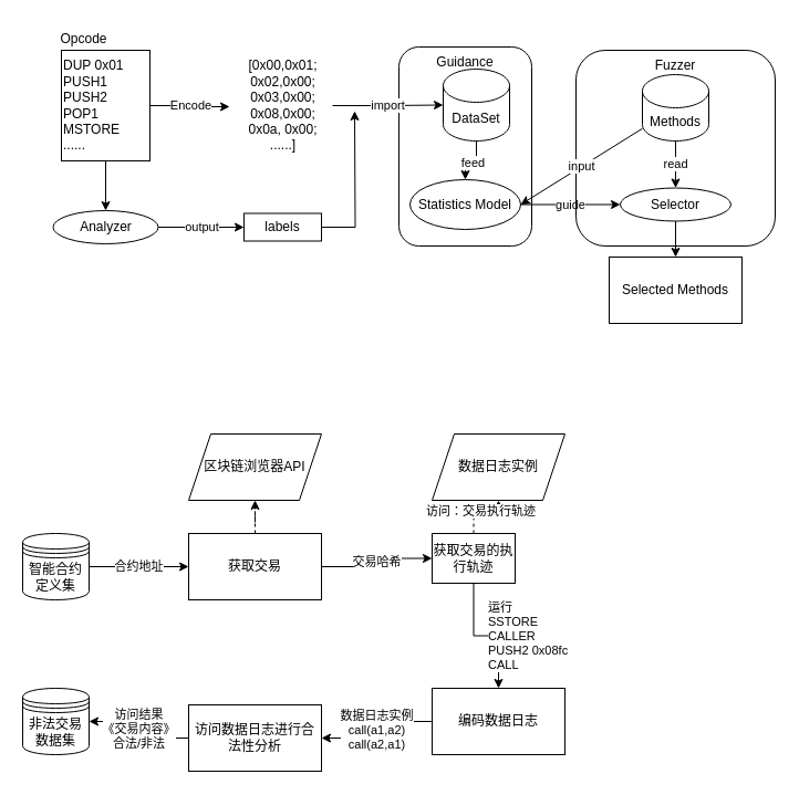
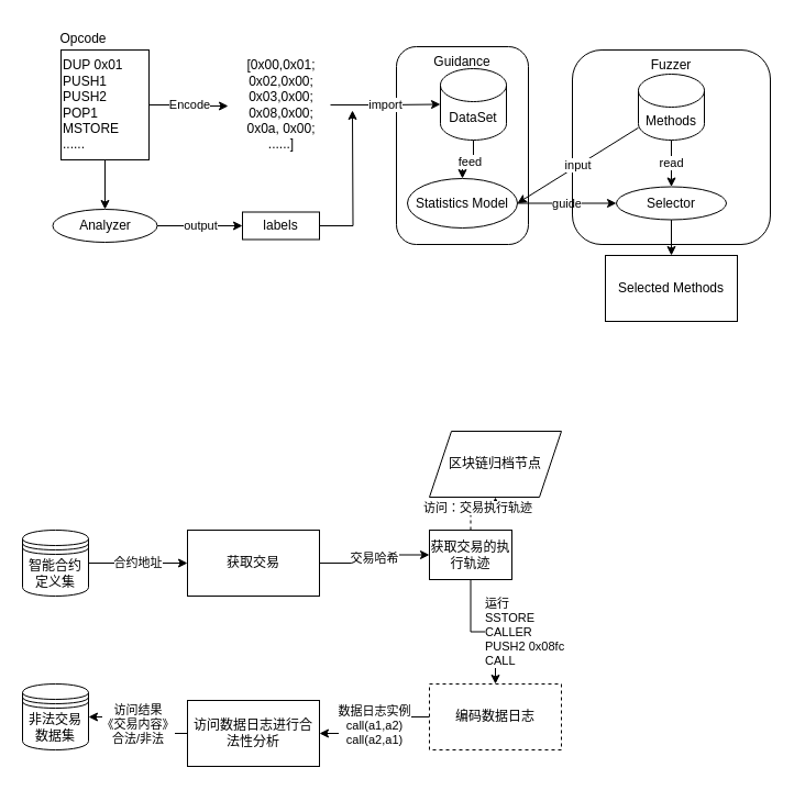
  <mxCell id="0" />
  <mxCell id="1" parent="0" />
  <mxCell id="2" value="&lt;div align=&quot;center&quot;&gt;Guidance&lt;/div&gt;" style="rounded=1;whiteSpace=wrap;html=1;fontColor=none;fillColor=none;verticalAlign=top;align=center;" vertex="1" parent="1"><mxGeometry x="360" y="42" width="120" height="180" as="geometry" /></mxCell>
  <mxCell id="3" value="合约地址" style="edgeStyle=orthogonalEdgeStyle;rounded=0;orthogonalLoop=1;jettySize=auto;html=1;" parent="1" source="4" target="7" edge="1"><mxGeometry relative="1" as="geometry" /></mxCell>
  <mxCell id="4" value="智能合约定义集" style="shape=datastore;whiteSpace=wrap;html=1;" parent="1" vertex="1"><mxGeometry x="20" y="482" width="60" height="60" as="geometry" /></mxCell>
- <mxCell id="5" value="" style="edgeStyle=orthogonalEdgeStyle;rounded=0;orthogonalLoop=1;jettySize=auto;html=1;dashed=1;" parent="1" source="7" target="8" edge="1"><mxGeometry relative="1" as="geometry" /></mxCell>
  <mxCell id="6" value="交易哈希" style="edgeStyle=orthogonalEdgeStyle;rounded=0;orthogonalLoop=1;jettySize=auto;html=1;" parent="1" source="7" target="11" edge="1"><mxGeometry relative="1" as="geometry" /></mxCell>
  <mxCell id="7" value="获取交易" style="whiteSpace=wrap;html=1;" parent="1" vertex="1"><mxGeometry x="170" y="482" width="120" height="60" as="geometry" /></mxCell>
- <mxCell id="8" value="区块链浏览器API" style="shape=parallelogram;perimeter=parallelogramPerimeter;whiteSpace=wrap;html=1;fixedSize=1;" parent="1" vertex="1"><mxGeometry x="170" y="392" width="120" height="60" as="geometry" /></mxCell>
  <mxCell id="9" value="访问：交易执行轨迹" style="edgeStyle=orthogonalEdgeStyle;rounded=0;orthogonalLoop=1;jettySize=auto;html=1;dashed=1;" parent="1" source="11" target="12" edge="1"><mxGeometry relative="1" as="geometry" /></mxCell>
  <mxCell id="10" value="&lt;div align=&quot;left&quot;&gt;运行&lt;/div&gt;&lt;div align=&quot;left&quot;&gt;SSTORE&lt;/div&gt;&lt;div align=&quot;left&quot;&gt;CALLER&lt;/div&gt;&lt;div align=&quot;left&quot;&gt;PUSH2 0x08fc&lt;/div&gt;&lt;div align=&quot;left&quot;&gt;CALL&lt;br&gt;&lt;/div&gt;" style="edgeStyle=orthogonalEdgeStyle;rounded=0;orthogonalLoop=1;jettySize=auto;html=1;align=left;" parent="1" source="11" target="14" edge="1"><mxGeometry relative="1" as="geometry" /></mxCell>
  <mxCell id="11" value="获取交易的执行轨迹" style="whiteSpace=wrap;html=1;" parent="1" vertex="1"><mxGeometry x="390" y="482" width="75" height="45" as="geometry" /></mxCell>
- <mxCell id="12" value="数据日志实例" style="shape=parallelogram;perimeter=parallelogramPerimeter;whiteSpace=wrap;html=1;fixedSize=1;" parent="1" vertex="1"><mxGeometry x="390" y="392" width="120" height="60" as="geometry" /></mxCell>
+ <mxCell id="12" value="区块链归档节点" style="shape=parallelogram;perimeter=parallelogramPerimeter;whiteSpace=wrap;html=1;fixedSize=1;" parent="1" vertex="1"><mxGeometry x="390" y="392" width="120" height="60" as="geometry" /></mxCell>
  <mxCell id="13" value="&lt;div&gt;数据日志实例&lt;/div&gt;&lt;div&gt;call(a1,a2)&lt;/div&gt;&lt;div&gt;call(a2,a1)&lt;br&gt;&lt;/div&gt;" style="edgeStyle=orthogonalEdgeStyle;rounded=0;orthogonalLoop=1;jettySize=auto;html=1;" parent="1" source="14" target="16" edge="1"><mxGeometry relative="1" as="geometry" /></mxCell>
- <mxCell id="14" value="编码数据日志" style="whiteSpace=wrap;html=1;" parent="1" vertex="1"><mxGeometry x="390" y="622" width="120" height="60" as="geometry" /></mxCell>
+ <mxCell id="14" value="编码数据日志" style="whiteSpace=wrap;html=1;dashed=1;" parent="1" vertex="1"><mxGeometry x="390" y="622" width="120" height="60" as="geometry" /></mxCell>
  <mxCell id="15" value="&lt;div&gt;访问结果&lt;/div&gt;&lt;div&gt;《交易内容》&lt;br&gt;&lt;/div&gt;&lt;div&gt;合法/非法&lt;br&gt;&lt;/div&gt;" style="edgeStyle=orthogonalEdgeStyle;rounded=0;orthogonalLoop=1;jettySize=auto;html=1;" parent="1" source="16" target="17" edge="1"><mxGeometry relative="1" as="geometry" /></mxCell>
  <mxCell id="16" value="访问数据日志进行合法性分析" style="whiteSpace=wrap;html=1;" parent="1" vertex="1"><mxGeometry x="170" y="637" width="120" height="60" as="geometry" /></mxCell>
  <mxCell id="17" value="非法交易数据集" style="shape=datastore;whiteSpace=wrap;html=1;" parent="1" vertex="1"><mxGeometry x="20" y="622" width="60" height="60" as="geometry" /></mxCell>
  <mxCell id="18" value="" style="group" vertex="1" connectable="0" parent="1"><mxGeometry x="40" y="20" width="95" height="125" as="geometry" /></mxCell>
  <mxCell id="19" value="&lt;div&gt;DUP 0x01&lt;/div&gt;&lt;div&gt;PUSH1&lt;/div&gt;&lt;div&gt;PUSH2&lt;/div&gt;&lt;div&gt;POP1&lt;/div&gt;&lt;div&gt;MSTORE&lt;/div&gt;&lt;div&gt;......&lt;br&gt;&lt;/div&gt;" style="whiteSpace=wrap;html=1;align=left;" vertex="1" parent="18"><mxGeometry x="15" y="25" width="80" height="100" as="geometry" /></mxCell>
  <mxCell id="20" value="Opcode" style="text;html=1;align=center;verticalAlign=middle;resizable=0;points=[];autosize=1;strokeColor=none;fillColor=none;" vertex="1" parent="18"><mxGeometry width="70" height="30" as="geometry" /></mxCell>
  <mxCell id="21" value="Encode" style="edgeStyle=orthogonalEdgeStyle;rounded=0;orthogonalLoop=1;jettySize=auto;html=1;entryX=-0.033;entryY=0.51;entryDx=0;entryDy=0;entryPerimeter=0;" edge="1" parent="1" source="19" target="23"><mxGeometry relative="1" as="geometry"><mxPoint x="195" y="95" as="targetPoint" /></mxGeometry></mxCell>
  <mxCell id="22" value="import" style="edgeStyle=orthogonalEdgeStyle;rounded=0;orthogonalLoop=1;jettySize=auto;html=1;" edge="1" parent="1" source="23" target="25"><mxGeometry relative="1" as="geometry" /></mxCell>
  <mxCell id="23" value="&lt;div&gt;[0x00,0x01;&lt;/div&gt;&lt;div&gt;0x02,0x00;&lt;/div&gt;&lt;div&gt;0x03,0x00;&lt;/div&gt;&lt;div&gt;0x08,0x00;&lt;/div&gt;&lt;div&gt;0x0a, 0x00;&lt;/div&gt;&lt;div&gt;......]&lt;/div&gt;" style="text;html=1;align=center;verticalAlign=middle;resizable=0;points=[];autosize=1;strokeColor=none;fillColor=none;" vertex="1" parent="1"><mxGeometry x="210" y="45" width="90" height="100" as="geometry" /></mxCell>
  <mxCell id="24" value="feed" style="edgeStyle=orthogonalEdgeStyle;rounded=0;orthogonalLoop=1;jettySize=auto;html=1;fontColor=none;" edge="1" parent="1" source="25" target="32"><mxGeometry relative="1" as="geometry" /></mxCell>
  <mxCell id="25" value="DataSet" style="shape=cylinder3;whiteSpace=wrap;html=1;boundedLbl=1;backgroundOutline=1;size=15;" vertex="1" parent="1"><mxGeometry x="400" y="62" width="60" height="65" as="geometry" /></mxCell>
  <mxCell id="26" value="output" style="edgeStyle=orthogonalEdgeStyle;rounded=0;orthogonalLoop=1;jettySize=auto;html=1;" edge="1" parent="1" source="27" target="30"><mxGeometry relative="1" as="geometry" /></mxCell>
  <mxCell id="27" value="&lt;div&gt;Analyzer&lt;br&gt;&lt;/div&gt;" style="ellipse;whiteSpace=wrap;html=1;align=center;" vertex="1" parent="1"><mxGeometry x="47.5" y="190" width="95" height="30" as="geometry" /></mxCell>
  <mxCell id="28" value="" style="edgeStyle=orthogonalEdgeStyle;rounded=0;orthogonalLoop=1;jettySize=auto;html=1;" edge="1" parent="1" source="19" target="27"><mxGeometry relative="1" as="geometry" /></mxCell>
  <mxCell id="29" style="edgeStyle=orthogonalEdgeStyle;rounded=0;orthogonalLoop=1;jettySize=auto;html=1;" edge="1" parent="1" source="30"><mxGeometry relative="1" as="geometry"><mxPoint x="320" y="100" as="targetPoint" /></mxGeometry></mxCell>
  <mxCell id="30" value="labels" style="whiteSpace=wrap;html=1;" vertex="1" parent="1"><mxGeometry x="220" y="192.5" width="70" height="25" as="geometry" /></mxCell>
  <mxCell id="31" value="guide" style="edgeStyle=none;rounded=0;orthogonalLoop=1;jettySize=auto;html=1;fontColor=none;" edge="1" parent="1" source="32" target="38"><mxGeometry relative="1" as="geometry" /></mxCell>
  <mxCell id="32" value="Statistics Model" style="ellipse;whiteSpace=wrap;html=1;" vertex="1" parent="1"><mxGeometry x="370" y="162" width="100" height="45" as="geometry" /></mxCell>
  <mxCell id="33" value="Fuzzer" style="rounded=1;whiteSpace=wrap;html=1;fontColor=none;fillColor=none;verticalAlign=top;" vertex="1" parent="1"><mxGeometry x="520" y="45" width="180" height="177" as="geometry" /></mxCell>
  <mxCell id="34" value="input" style="rounded=0;orthogonalLoop=1;jettySize=auto;html=1;entryX=1;entryY=0.5;entryDx=0;entryDy=0;fontColor=none;" edge="1" parent="1" source="36" target="32"><mxGeometry relative="1" as="geometry" /></mxCell>
  <mxCell id="35" value="read" style="edgeStyle=none;rounded=0;orthogonalLoop=1;jettySize=auto;html=1;fontColor=none;" edge="1" parent="1" source="36" target="38"><mxGeometry relative="1" as="geometry" /></mxCell>
  <mxCell id="36" value="Methods" style="shape=cylinder3;whiteSpace=wrap;html=1;boundedLbl=1;backgroundOutline=1;size=15;" vertex="1" parent="1"><mxGeometry x="580" y="67" width="60" height="60" as="geometry" /></mxCell>
  <mxCell id="37" value="" style="edgeStyle=none;rounded=0;orthogonalLoop=1;jettySize=auto;html=1;fontColor=none;" edge="1" parent="1" source="38" target="39"><mxGeometry relative="1" as="geometry" /></mxCell>
  <mxCell id="38" value="Selector" style="ellipse;whiteSpace=wrap;html=1;" vertex="1" parent="1"><mxGeometry x="560" y="169.5" width="100" height="30" as="geometry" /></mxCell>
  <mxCell id="39" value="Selected Methods" style="whiteSpace=wrap;html=1;" vertex="1" parent="1"><mxGeometry x="550" y="232" width="120" height="60" as="geometry" /></mxCell>
